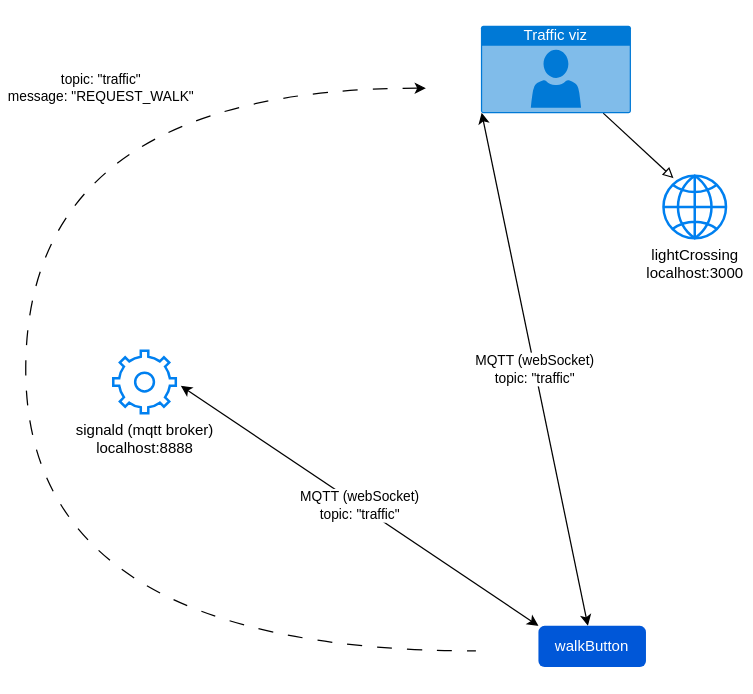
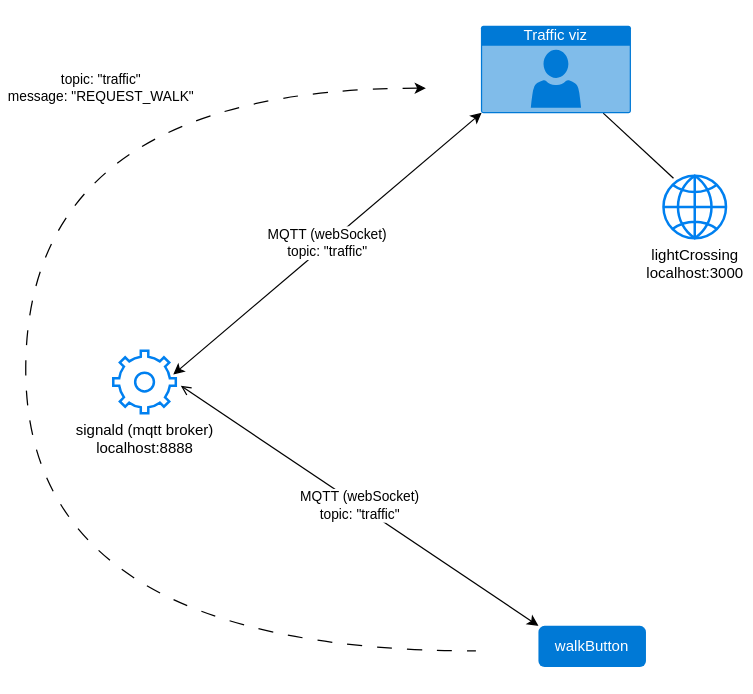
  <mxCell id="0" />
  <mxCell id="1" parent="0" />
- <mxCell id="2" value="&lt;div&gt;MQTT (webSocket)&lt;br&gt;&lt;/div&gt;&lt;div&gt;topic: &quot;traffic&quot;&lt;br&gt;&lt;/div&gt;" style="edgeStyle=none;rounded=0;orthogonalLoop=1;jettySize=auto;html=1;exitX=0.005;exitY=0.995;exitDx=0;exitDy=0;exitPerimeter=0;endArrow=classic;endFill=1;startArrow=classic;startFill=1;" edge="1" parent="1" source="7" target="9"><mxGeometry relative="1" as="geometry"><mxPoint x="360" y="110" as="sourcePoint" /></mxGeometry></mxCell>
+ <mxCell id="2" value="&lt;div&gt;MQTT (webSocket)&lt;br&gt;&lt;/div&gt;&lt;div&gt;topic: &quot;traffic&quot;&lt;br&gt;&lt;/div&gt;" style="edgeStyle=none;rounded=0;orthogonalLoop=1;jettySize=auto;html=1;entryX=0.96;entryY=0.38;entryDx=0;entryDy=0;entryPerimeter=0;exitX=0.005;exitY=0.995;exitDx=0;exitDy=0;exitPerimeter=0;endArrow=classic;endFill=1;startArrow=classic;startFill=1;" edge="1" parent="1" source="7" target="4"><mxGeometry relative="1" as="geometry"><mxPoint x="360" y="110" as="sourcePoint" /></mxGeometry></mxCell>
  <mxCell id="3" value="&lt;div&gt;lightCrossing&lt;br&gt;&lt;/div&gt;&lt;div&gt;localhost:3000&lt;/div&gt;" style="html=1;verticalLabelPosition=bottom;align=center;labelBackgroundColor=#ffffff;verticalAlign=top;strokeWidth=2;strokeColor=#0080F0;shadow=0;dashed=0;shape=mxgraph.ios7.icons.globe;" vertex="1" parent="1"><mxGeometry x="530" y="140" width="50" height="50" as="geometry" /></mxCell>
  <mxCell id="4" value="&lt;div&gt;signald (mqtt broker)&lt;/div&gt;&lt;div&gt;localhost:8888&lt;br&gt;&lt;/div&gt;" style="html=1;verticalLabelPosition=bottom;align=center;labelBackgroundColor=#ffffff;verticalAlign=top;strokeWidth=2;strokeColor=#0080F0;shadow=0;dashed=0;shape=mxgraph.ios7.icons.settings;" vertex="1" parent="1"><mxGeometry x="90" y="280" width="50" height="50" as="geometry" /></mxCell>
- <mxCell id="5" style="edgeStyle=none;rounded=0;orthogonalLoop=1;jettySize=auto;html=1;entryX=0.16;entryY=0.04;entryDx=0;entryDy=0;entryPerimeter=0;endArrow=block;endFill=0;" edge="1" parent="1" source="7" target="3"><mxGeometry relative="1" as="geometry" /></mxCell>
+ <mxCell id="5" style="edgeStyle=none;rounded=0;orthogonalLoop=1;jettySize=auto;html=1;entryX=0.16;entryY=0.04;entryDx=0;entryDy=0;entryPerimeter=0;endArrow=none;endFill=0;" edge="1" parent="1" source="7" target="3"><mxGeometry relative="1" as="geometry" /></mxCell>
  <mxCell id="6" value="&lt;div&gt;topic: &quot;traffic&quot;&lt;/div&gt;&lt;div&gt;message: &quot;REQUEST_WALK&quot;&lt;br&gt;&lt;/div&gt;" style="edgeStyle=orthogonalEdgeStyle;rounded=0;orthogonalLoop=1;jettySize=auto;html=1;elbow=vertical;curved=1;startArrow=classic;startFill=1;dashed=1;dashPattern=12 12;endArrow=none;endFill=0;" edge="1" parent="1"><mxGeometry x="-0.54" relative="1" as="geometry"><mxPoint x="380" y="520" as="targetPoint" /><mxPoint x="340" y="70" as="sourcePoint" /><Array as="points"><mxPoint x="20" y="70" /><mxPoint x="20" y="520" /></Array><mxPoint as="offset" /></mxGeometry></mxCell>
  <mxCell id="7" value="&lt;div&gt;Traffic viz&lt;/div&gt;" style="html=1;whiteSpace=wrap;strokeColor=none;fillColor=#0079D6;labelPosition=center;verticalLabelPosition=middle;verticalAlign=top;align=center;fontSize=12;outlineConnect=0;spacingTop=-6;fontColor=#FFFFFF;sketch=0;shape=mxgraph.sitemap.user;" vertex="1" parent="1"><mxGeometry x="384" y="20" width="120" height="70" as="geometry" /></mxCell>
- <mxCell id="8" value="&lt;div&gt;MQTT (webSocket)&lt;br&gt;&lt;/div&gt;&lt;div&gt;topic: &quot;traffic&quot;&lt;br&gt;&lt;/div&gt;" style="edgeStyle=none;rounded=0;orthogonalLoop=1;jettySize=auto;html=1;entryX=1.08;entryY=0.56;entryDx=0;entryDy=0;entryPerimeter=0;exitX=0;exitY=0;exitDx=0;exitDy=0;endArrow=classic;endFill=1;startArrow=classic;startFill=1;" edge="1" parent="1" source="9" target="4"><mxGeometry relative="1" as="geometry"><mxPoint x="410.6" y="500.35" as="sourcePoint" /><mxPoint x="150" y="479" as="targetPoint" /></mxGeometry></mxCell>
- <mxCell id="9" value="&lt;div&gt;walkButton&lt;/div&gt;" style="rounded=1;fillColor=#0057D8;strokeColor=none;html=1;whiteSpace=wrap;fontColor=#ffffff;align=center;verticalAlign=middle;fontStyle=0;fontSize=12;sketch=0;" vertex="1" parent="1"><mxGeometry x="430" y="500" width="86" height="33" as="geometry" /></mxCell>
+ <mxCell id="8" value="&lt;div&gt;MQTT (webSocket)&lt;br&gt;&lt;/div&gt;&lt;div&gt;topic: &quot;traffic&quot;&lt;br&gt;&lt;/div&gt;" style="edgeStyle=none;rounded=0;orthogonalLoop=1;jettySize=auto;html=1;entryX=1.08;entryY=0.56;entryDx=0;entryDy=0;entryPerimeter=0;exitX=0;exitY=0;exitDx=0;exitDy=0;endArrow=open;endFill=1;startArrow=classic;startFill=1;" edge="1" parent="1" source="9" target="4"><mxGeometry relative="1" as="geometry"><mxPoint x="410.6" y="500.35" as="sourcePoint" /><mxPoint x="150" y="479" as="targetPoint" /></mxGeometry></mxCell>
+ <mxCell id="9" value="&lt;div&gt;walkButton&lt;/div&gt;" style="rounded=1;fillColor=#0079d6;strokeColor=none;html=1;whiteSpace=wrap;fontColor=#ffffff;align=center;verticalAlign=middle;fontStyle=0;fontSize=12;sketch=0;" vertex="1" parent="1"><mxGeometry x="430" y="500" width="86" height="33" as="geometry" /></mxCell>
